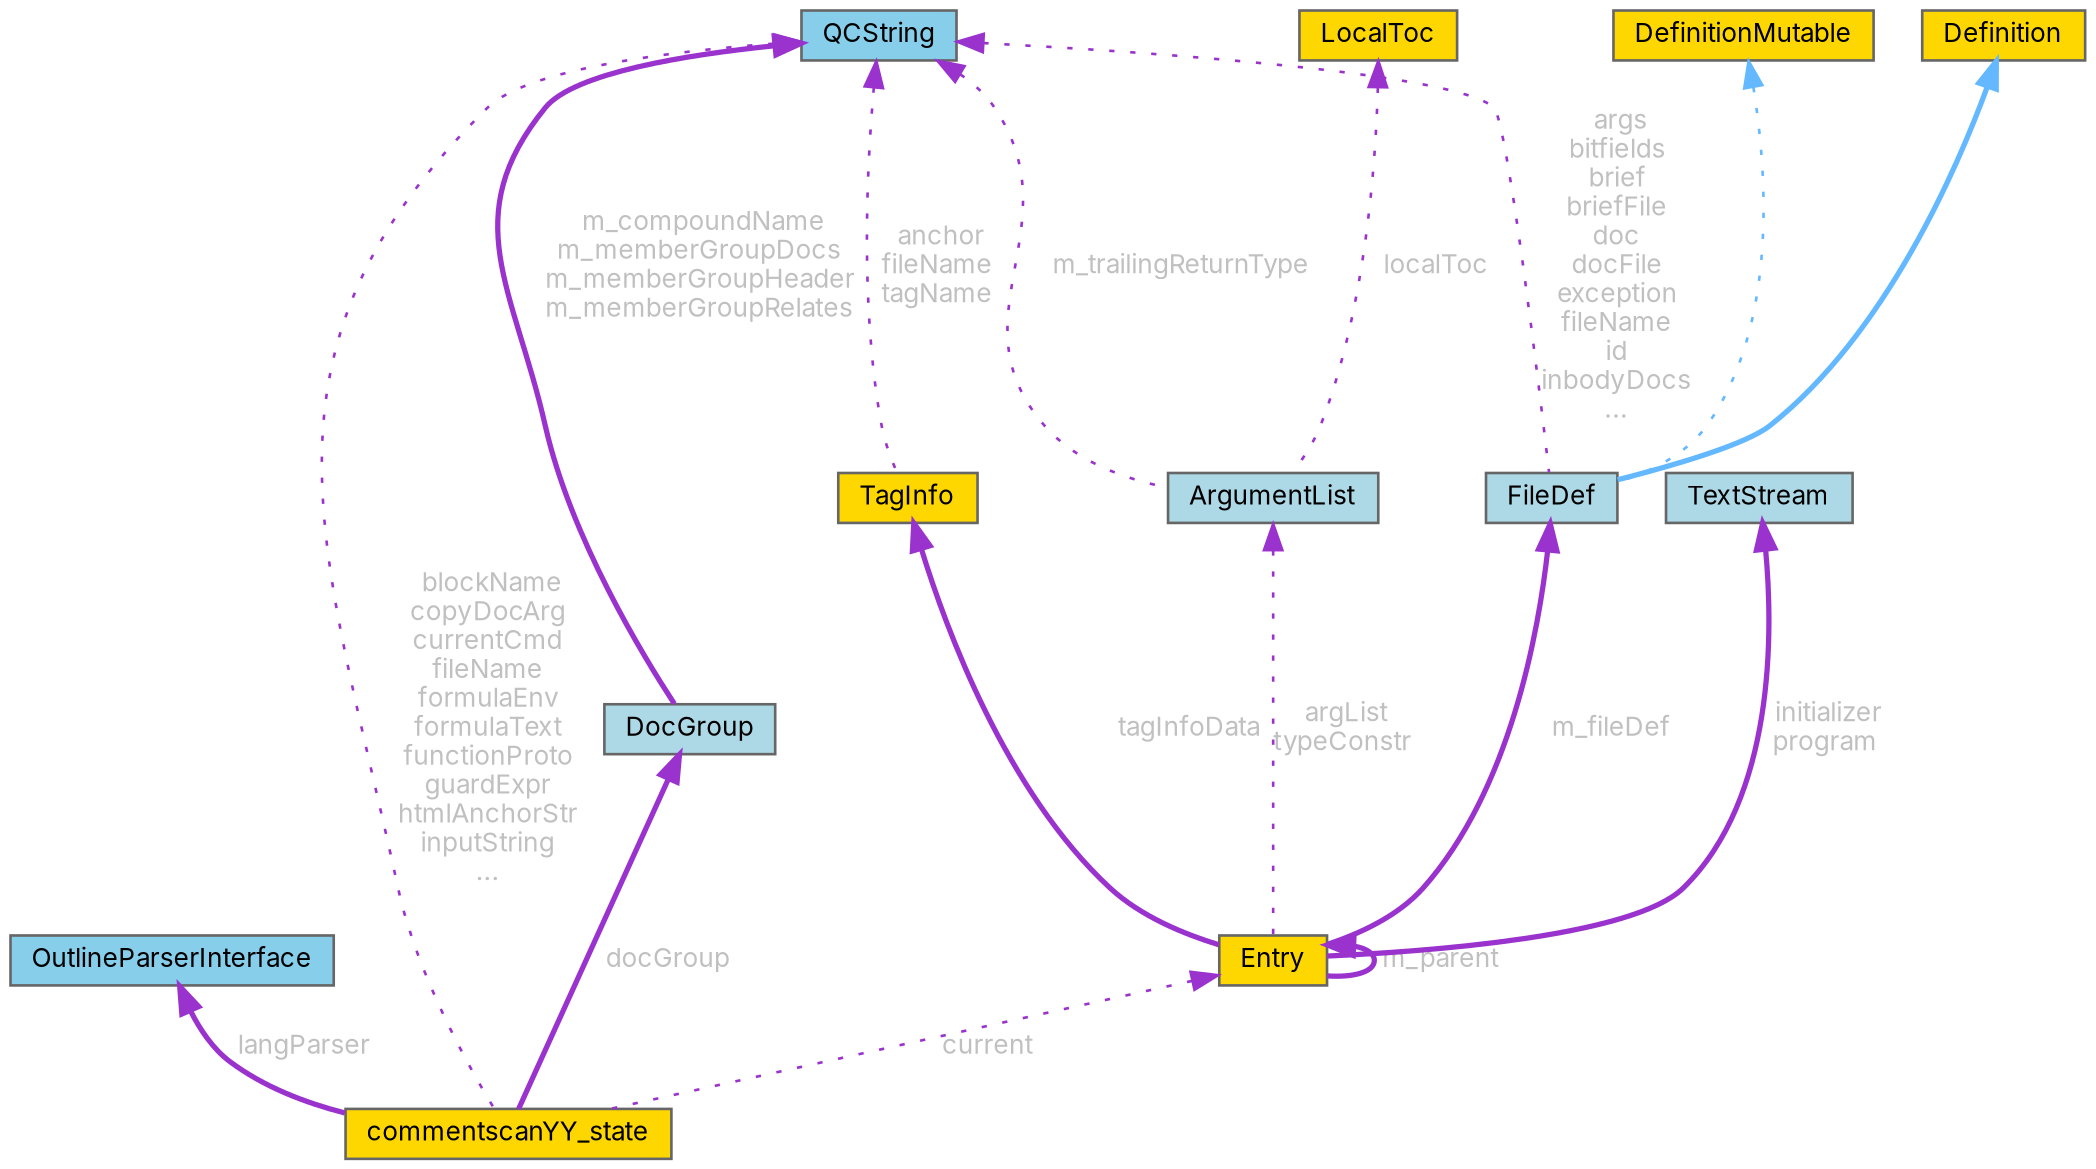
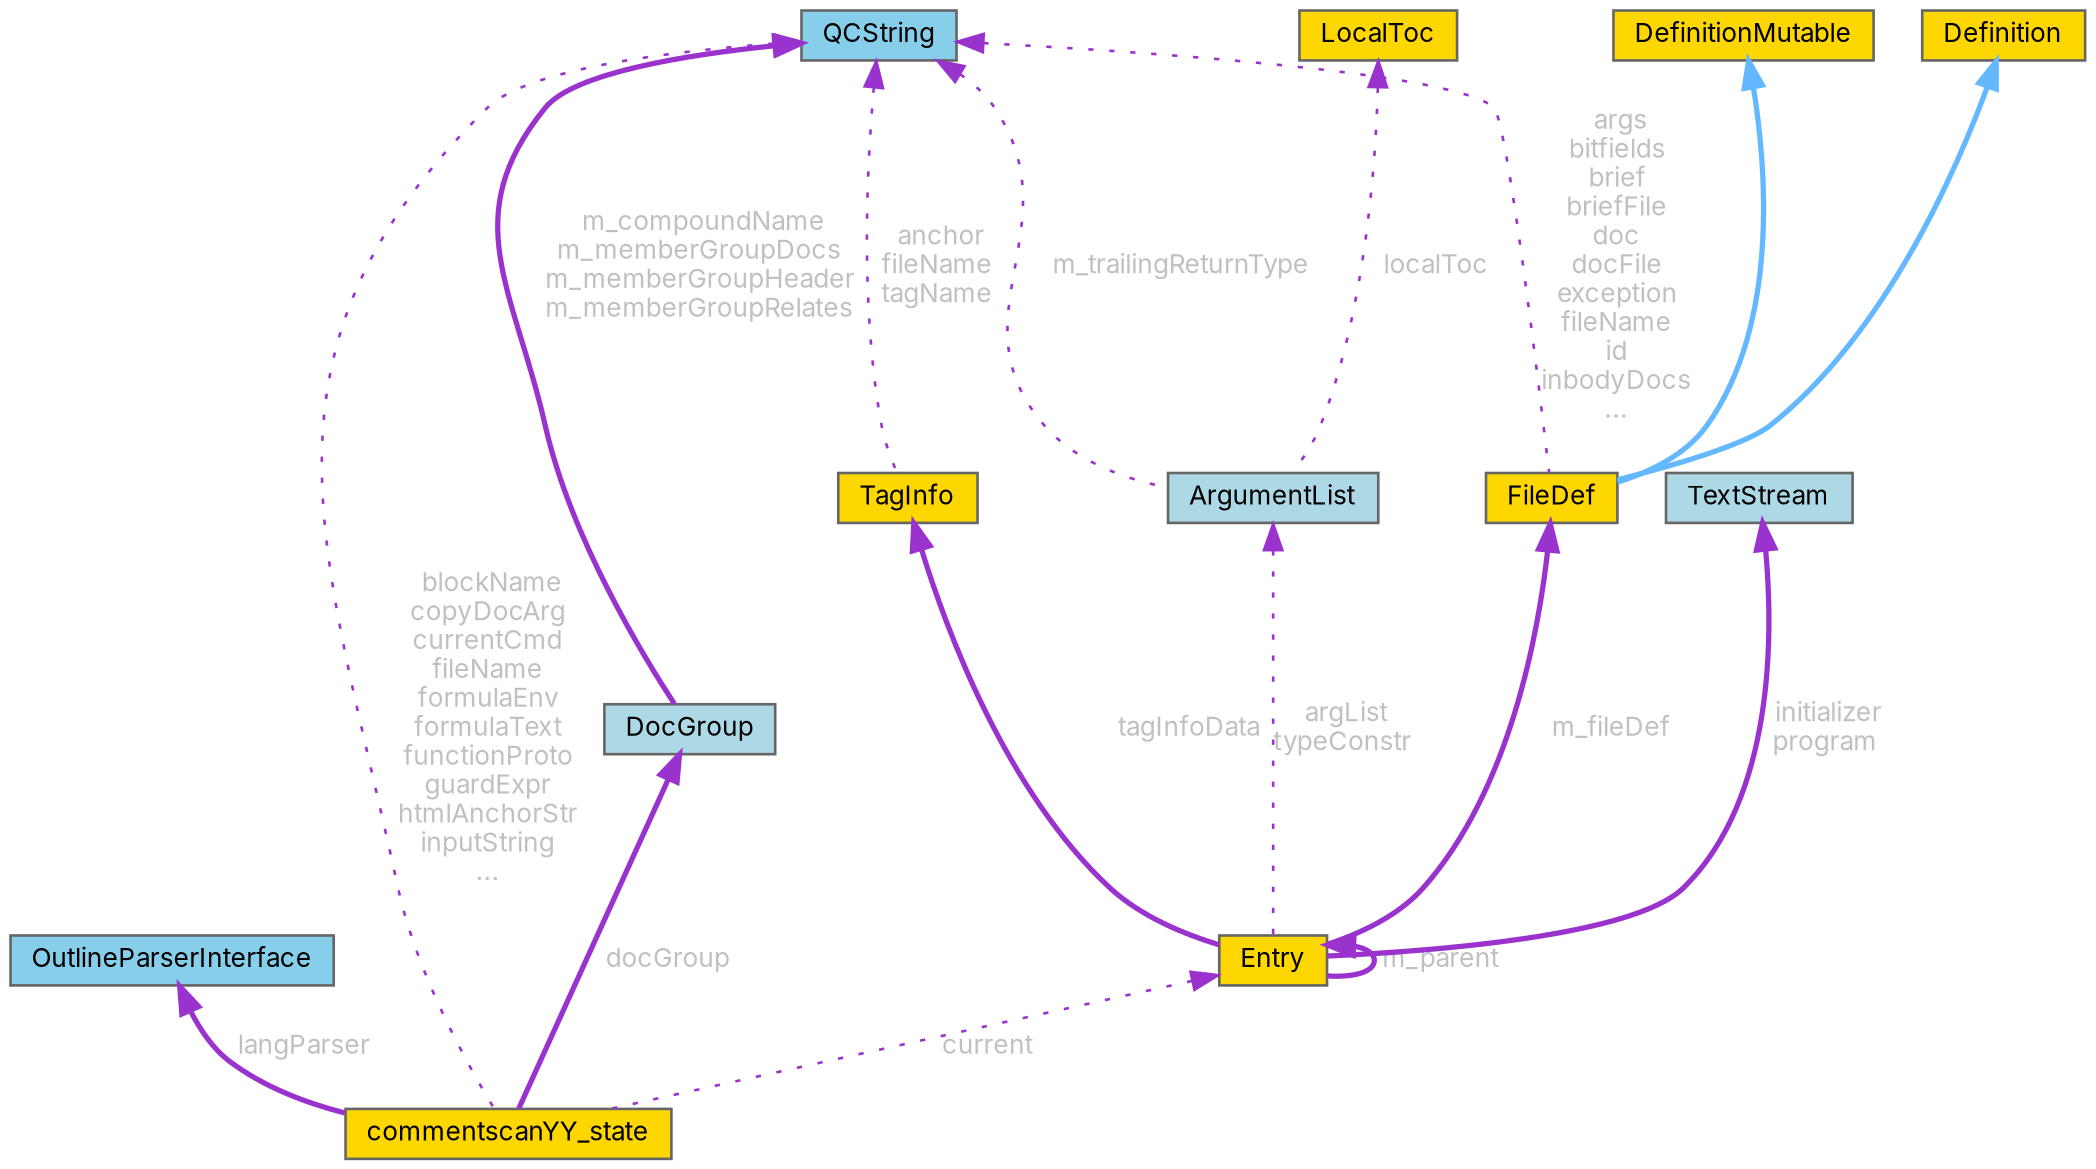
  digraph {
    fontname=Inter
    node [color=gray40 fillcolor=gold fontname=Inter fontsize=10 shape=box style=filled]
    edge [color=darkorchid3 dir=back fontcolor=grey fontname=Inter fontsize=10 labelfontname=Helvetica labelfontsize=10 style=bold]
    n1 [fontcolor=black height=0.2 label=commentscanYY_state width=0.4]
    n2 [fillcolor=skyblue height=0.2 label=OutlineParserInterface width=0.4]
    n3 [fillcolor=skyblue height=0.2 label=QCString width=0.4]
    n4 [height=0.2 label=TagInfo width=0.4]
    n5 [fillcolor=lightblue height=0.2 label=ArgumentList width=0.4]
    n6 [fillcolor=lightblue height=0.2 label=DocGroup width=0.4]
-   n7 [fillcolor=lightblue height=0.2 label=FileDef width=0.4]
+   n7 [height=0.2 label=FileDef width=0.4]
    n8 [height=0.2 label=Entry width=0.4]
    n9 [fillcolor=lightblue height=0.2 label=TextStream width=0.4]
    n10 [height=0.2 label=LocalToc width=0.4]
    n11 [height=0.2 label=DefinitionMutable width=0.4]
    n12 [height=0.2 label=Definition width=0.4]
    n2 -> n1 [label=" langParser"]
    n3 -> n1 [label=" blockName\ncopyDocArg\ncurrentCmd\nfileName\nformulaEnv\nformulaText\nfunctionProto\nguardExpr\nhtmlAnchorStr\ninputString\n..." style=dotted]
    n3 -> n4 [label=" anchor\nfileName\ntagName" style=dotted]
    n3 -> n5 [label=" m_trailingReturnType" style=dotted]
    n3 -> n6 [label=" m_compoundName\nm_memberGroupDocs\nm_memberGroupHeader\nm_memberGroupRelates"]
    n3 -> n7 [label=" args\nbitfields\nbrief\nbriefFile\ndoc\ndocFile\nexception\nfileName\nid\ninbodyDocs\n..." style=dotted]
    n4 -> n8 [label=" tagInfoData"]
    n5 -> n8 [label=" argList\ntypeConstr" style=dotted]
    n6 -> n1 [label=" docGroup"]
    n7 -> n8 [label=" m_fileDef"]
    n8 -> n1 [label=" current" style=dotted]
    n8 -> n8 [label=" m_parent"]
    n9 -> n8 [label=" initializer\nprogram"]
    n10 -> n5 [label=" localToc" style=dotted]
-   n11 -> n7 [color=steelblue1 style=dotted fontcolor=""]
+   n11 -> n7 [color=steelblue1 fontcolor=""]
    n12 -> n7 [color=steelblue1 fontcolor=""]
  }
